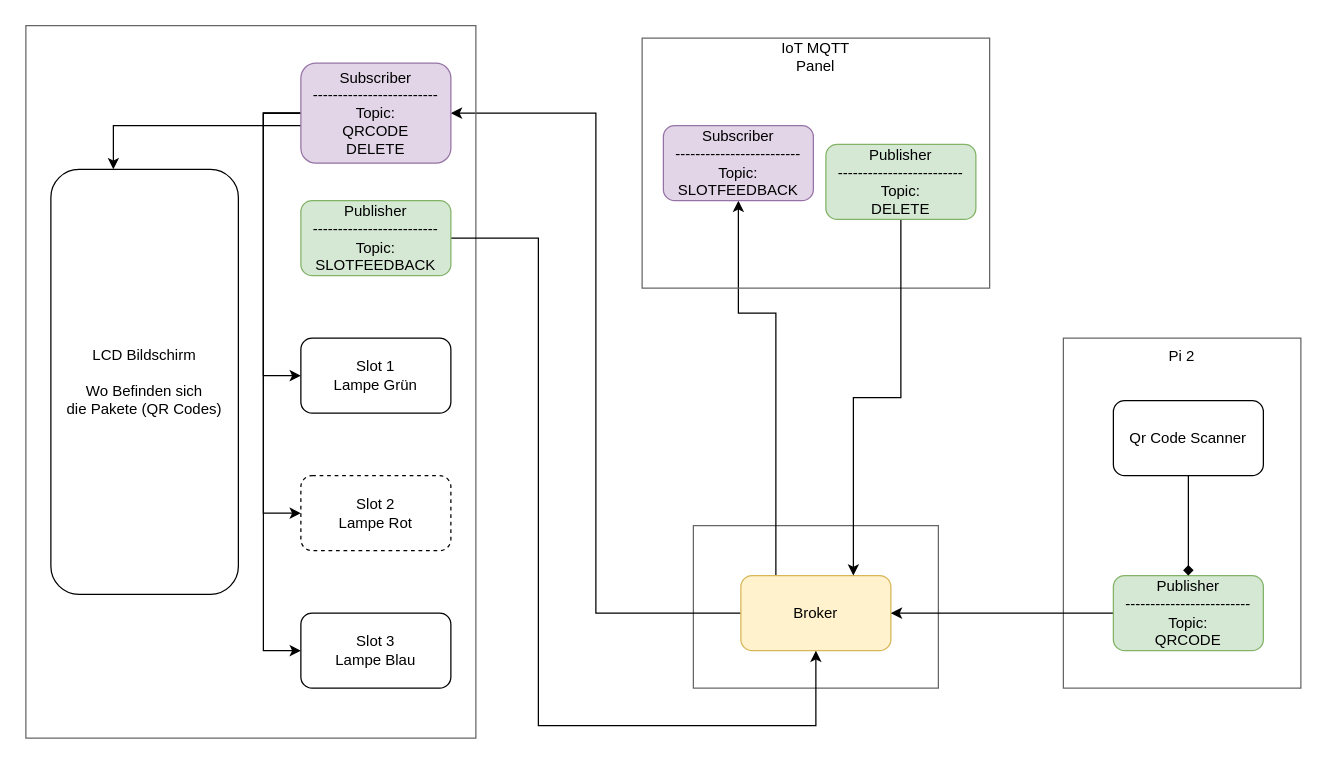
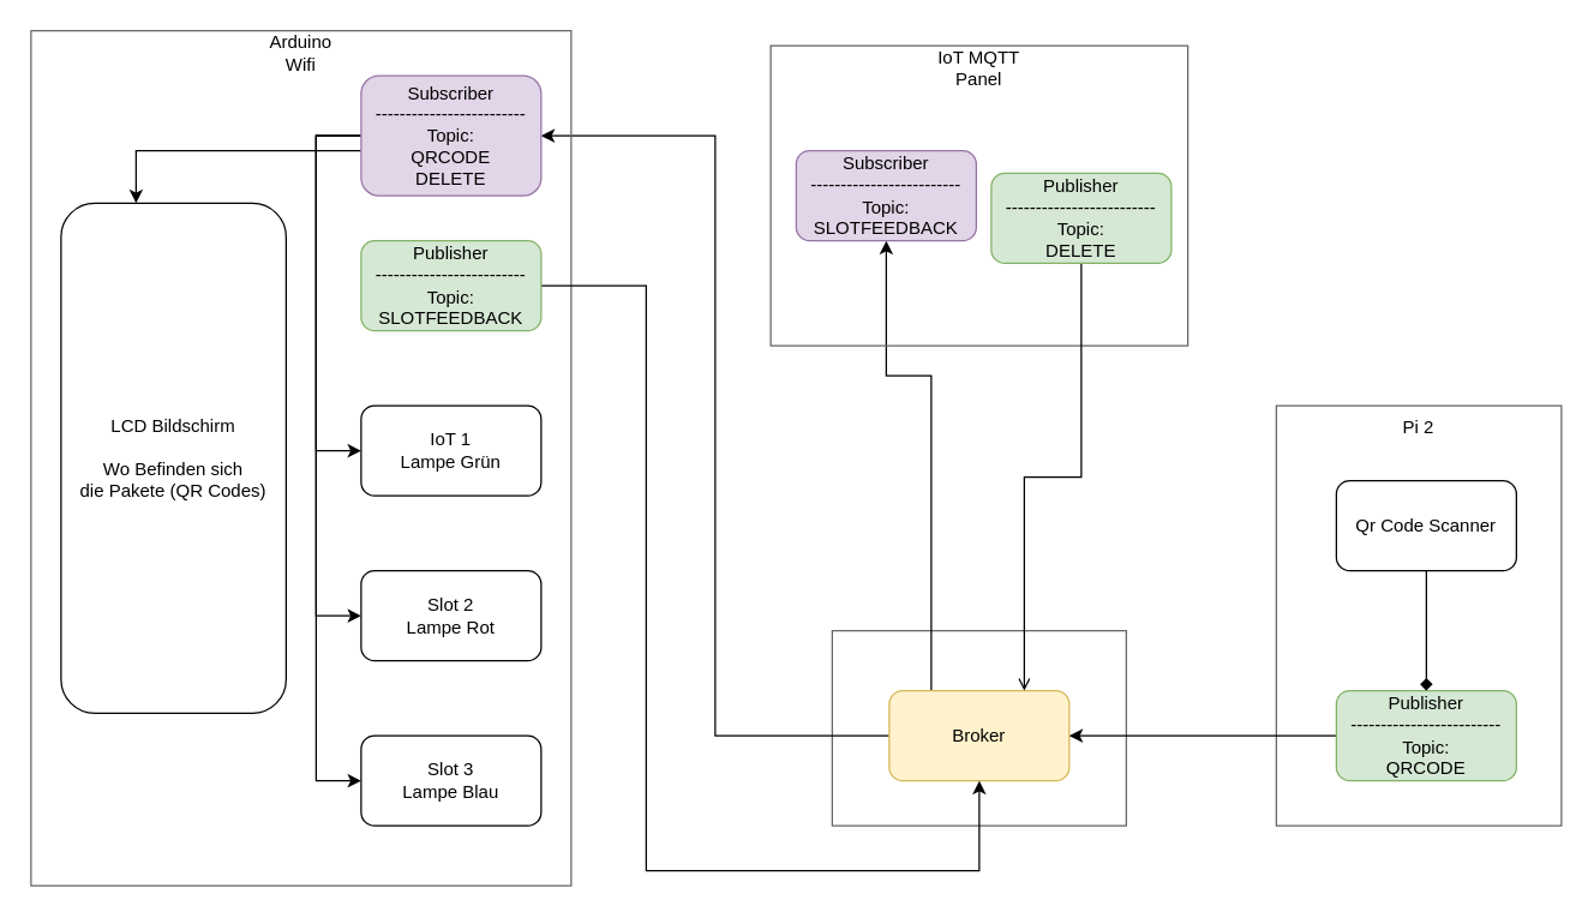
  <mxCell id="0" />
  <mxCell id="1" parent="0" />
  <mxCell id="2" value="" style="rounded=0;whiteSpace=wrap;html=1;fillColor=none;fontColor=#333333;strokeColor=#666666;" parent="1" vertex="1"><mxGeometry x="554" y="420" width="196" height="130" as="geometry" /></mxCell>
  <mxCell id="3" style="edgeStyle=orthogonalEdgeStyle;rounded=0;orthogonalLoop=1;jettySize=auto;html=1;entryX=1;entryY=0.5;entryDx=0;entryDy=0;" parent="1" source="5" target="17" edge="1"><mxGeometry relative="1" as="geometry" /></mxCell>
  <mxCell id="4" style="edgeStyle=orthogonalEdgeStyle;rounded=0;orthogonalLoop=1;jettySize=auto;html=1;" parent="1" source="5" target="21" edge="1"><mxGeometry relative="1" as="geometry"><Array as="points"><mxPoint x="620" y="250" /><mxPoint x="590" y="250" /></Array></mxGeometry></mxCell>
  <mxCell id="5" value="Broker" style="rounded=1;whiteSpace=wrap;html=1;fillColor=#fff2cc;strokeColor=#d6b656;" parent="1" vertex="1"><mxGeometry x="592" y="460" width="120" height="60" as="geometry" /></mxCell>
  <mxCell id="6" value="" style="rounded=0;whiteSpace=wrap;html=1;fillColor=none;fontColor=#333333;strokeColor=#666666;" parent="1" vertex="1"><mxGeometry x="850" y="270" width="190" height="280" as="geometry" /></mxCell>
  <mxCell id="7" value="Pi 2" style="text;html=1;align=center;verticalAlign=middle;whiteSpace=wrap;rounded=0;" parent="1" vertex="1"><mxGeometry x="915" y="270" width="60" height="30" as="geometry" /></mxCell>
  <mxCell id="8" style="edgeStyle=orthogonalEdgeStyle;rounded=0;orthogonalLoop=1;jettySize=auto;html=1;" parent="1" source="9" target="5" edge="1"><mxGeometry relative="1" as="geometry" /></mxCell>
  <mxCell id="9" value="Publisher&lt;br&gt;-------------------------&lt;br&gt;Topic:&lt;br&gt;QRCODE" style="rounded=1;whiteSpace=wrap;html=1;fillColor=#d5e8d4;strokeColor=#82b366;" parent="1" vertex="1"><mxGeometry x="890" y="460" width="120" height="60" as="geometry" /></mxCell>
  <mxCell id="10" style="edgeStyle=orthogonalEdgeStyle;rounded=0;orthogonalLoop=1;jettySize=auto;html=1;endArrow=diamond;" parent="1" source="11" target="9" edge="1"><mxGeometry relative="1" as="geometry" /></mxCell>
  <mxCell id="11" value="Qr Code Scanner" style="rounded=1;whiteSpace=wrap;html=1;" parent="1" vertex="1"><mxGeometry x="890" y="320" width="120" height="60" as="geometry" /></mxCell>
  <mxCell id="12" value="" style="rounded=0;whiteSpace=wrap;html=1;fillColor=none;fontColor=#333333;strokeColor=#666666;" parent="1" vertex="1"><mxGeometry x="20" y="20" width="360" height="570" as="geometry" /></mxCell>
  <mxCell id="13" style="edgeStyle=orthogonalEdgeStyle;rounded=0;orthogonalLoop=1;jettySize=auto;html=1;" parent="1" source="17" target="24" edge="1"><mxGeometry relative="1" as="geometry"><Array as="points"><mxPoint x="90" y="100" /></Array></mxGeometry></mxCell>
  <mxCell id="14" style="edgeStyle=orthogonalEdgeStyle;rounded=0;orthogonalLoop=1;jettySize=auto;html=1;entryX=0;entryY=0.5;entryDx=0;entryDy=0;" parent="1" source="17" target="25" edge="1"><mxGeometry relative="1" as="geometry"><Array as="points"><mxPoint x="210" y="90" /><mxPoint x="210" y="300" /></Array></mxGeometry></mxCell>
  <mxCell id="15" style="edgeStyle=orthogonalEdgeStyle;rounded=0;orthogonalLoop=1;jettySize=auto;html=1;entryX=0;entryY=0.5;entryDx=0;entryDy=0;" parent="1" source="17" target="27" edge="1"><mxGeometry relative="1" as="geometry"><Array as="points"><mxPoint x="210" y="90" /><mxPoint x="210" y="410" /></Array></mxGeometry></mxCell>
  <mxCell id="16" style="edgeStyle=orthogonalEdgeStyle;rounded=0;orthogonalLoop=1;jettySize=auto;html=1;entryX=0;entryY=0.5;entryDx=0;entryDy=0;" parent="1" source="17" target="26" edge="1"><mxGeometry relative="1" as="geometry"><Array as="points"><mxPoint x="210" y="90" /><mxPoint x="210" y="520" /></Array></mxGeometry></mxCell>
  <mxCell id="17" value="Subscriber&lt;br&gt;-------------------------&lt;br&gt;Topic:&lt;br&gt;QRCODE&lt;br&gt;DELETE" style="rounded=1;whiteSpace=wrap;html=1;fillColor=#e1d5e7;strokeColor=#9673a6;" parent="1" vertex="1"><mxGeometry x="240" y="50" width="120" height="80" as="geometry" /></mxCell>
+ <mxCell id="18" value="Arduino Wifi" style="text;html=1;align=center;verticalAlign=middle;whiteSpace=wrap;rounded=0;" parent="1" vertex="1"><mxGeometry x="170" y="20" width="60" height="30" as="geometry" /></mxCell>
  <mxCell id="19" value="" style="rounded=0;whiteSpace=wrap;html=1;fillColor=none;fontColor=#333333;strokeColor=#666666;" parent="1" vertex="1"><mxGeometry x="513" y="30" width="278" height="200" as="geometry" /></mxCell>
  <mxCell id="20" value="IoT MQTT Panel" style="text;html=1;align=center;verticalAlign=middle;whiteSpace=wrap;rounded=0;" parent="1" vertex="1"><mxGeometry x="622" y="30" width="60" height="30" as="geometry" /></mxCell>
  <mxCell id="21" value="Subscriber&lt;br&gt;-------------------------&lt;br&gt;Topic:&lt;br&gt;SLOTFEEDBACK" style="rounded=1;whiteSpace=wrap;html=1;fillColor=#e1d5e7;strokeColor=#9673a6;" parent="1" vertex="1"><mxGeometry x="530" y="100" width="120" height="60" as="geometry" /></mxCell>
- <mxCell id="22" style="edgeStyle=orthogonalEdgeStyle;rounded=0;orthogonalLoop=1;jettySize=auto;html=1;entryX=0.75;entryY=0;entryDx=0;entryDy=0;" parent="1" source="23" target="5" edge="1"><mxGeometry relative="1" as="geometry" /></mxCell>
+ <mxCell id="22" style="edgeStyle=orthogonalEdgeStyle;rounded=0;orthogonalLoop=1;jettySize=auto;html=1;entryX=0.75;entryY=0;entryDx=0;entryDy=0;endArrow=open;" parent="1" source="23" target="5" edge="1"><mxGeometry relative="1" as="geometry" /></mxCell>
  <mxCell id="23" value="Publisher&lt;br&gt;-------------------------&lt;br&gt;Topic:&lt;br&gt;DELETE" style="rounded=1;whiteSpace=wrap;html=1;fillColor=#d5e8d4;strokeColor=#82b366;" parent="1" vertex="1"><mxGeometry x="660" y="115" width="120" height="60" as="geometry" /></mxCell>
  <mxCell id="24" value="LCD Bildschirm&lt;br&gt;&lt;br&gt;Wo Befinden sich&lt;div&gt;die Pakete (QR Codes)&lt;/div&gt;" style="rounded=1;whiteSpace=wrap;html=1;" parent="1" vertex="1"><mxGeometry x="40" y="135" width="150" height="340" as="geometry" /></mxCell>
- <mxCell id="25" value="Slot 1&lt;div&gt;Lampe Grün&lt;/div&gt;" style="rounded=1;whiteSpace=wrap;html=1;" parent="1" vertex="1"><mxGeometry x="240" y="270" width="120" height="60" as="geometry" /></mxCell>
+ <mxCell id="25" value="IoT 1&lt;div&gt;Lampe Grün&lt;/div&gt;" style="rounded=1;whiteSpace=wrap;html=1;" parent="1" vertex="1"><mxGeometry x="240" y="270" width="120" height="60" as="geometry" /></mxCell>
  <mxCell id="26" value="Slot 3&lt;div&gt;Lampe Blau&lt;/div&gt;" style="rounded=1;whiteSpace=wrap;html=1;" parent="1" vertex="1"><mxGeometry x="240" y="490" width="120" height="60" as="geometry" /></mxCell>
- <mxCell id="27" value="Slot 2&lt;div&gt;Lampe Rot&lt;/div&gt;" style="rounded=1;whiteSpace=wrap;html=1;dashed=1;" parent="1" vertex="1"><mxGeometry x="240" y="380" width="120" height="60" as="geometry" /></mxCell>
+ <mxCell id="27" value="Slot 2&lt;div&gt;Lampe Rot&lt;/div&gt;" style="rounded=1;whiteSpace=wrap;html=1;" parent="1" vertex="1"><mxGeometry x="240" y="380" width="120" height="60" as="geometry" /></mxCell>
  <mxCell id="28" style="edgeStyle=orthogonalEdgeStyle;rounded=0;orthogonalLoop=1;jettySize=auto;html=1;" parent="1" source="29" target="5" edge="1"><mxGeometry relative="1" as="geometry"><Array as="points"><mxPoint x="430" y="190" /><mxPoint x="430" y="580" /><mxPoint x="652" y="580" /></Array></mxGeometry></mxCell>
  <mxCell id="29" value="Publisher&lt;br&gt;-------------------------&lt;br&gt;Topic:&lt;br&gt;SLOTFEEDBACK" style="rounded=1;whiteSpace=wrap;html=1;fillColor=#d5e8d4;strokeColor=#82b366;" parent="1" vertex="1"><mxGeometry x="240" y="160" width="120" height="60" as="geometry" /></mxCell>
